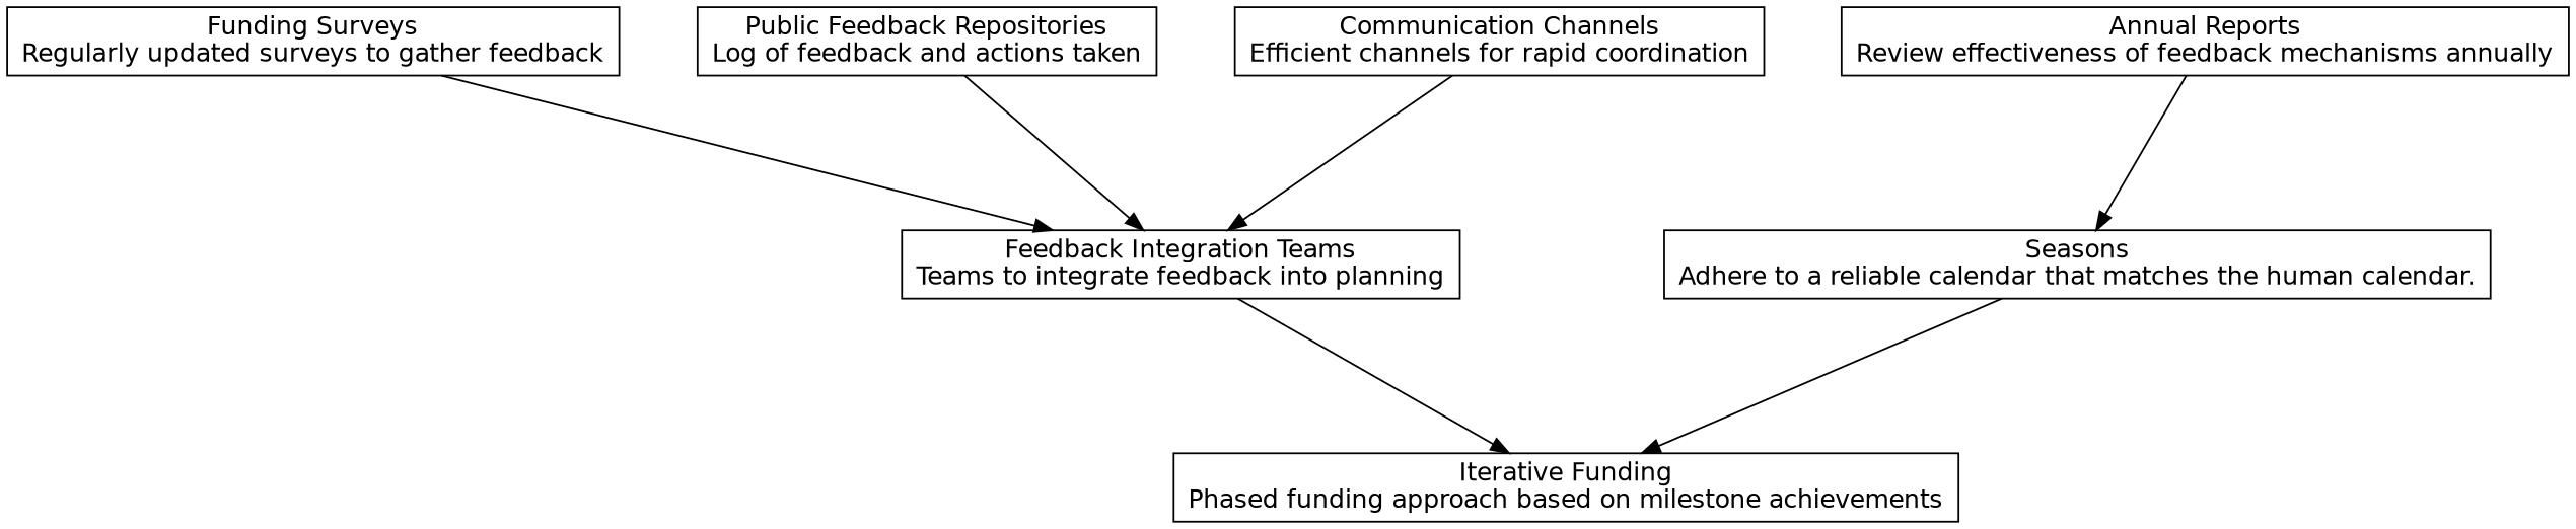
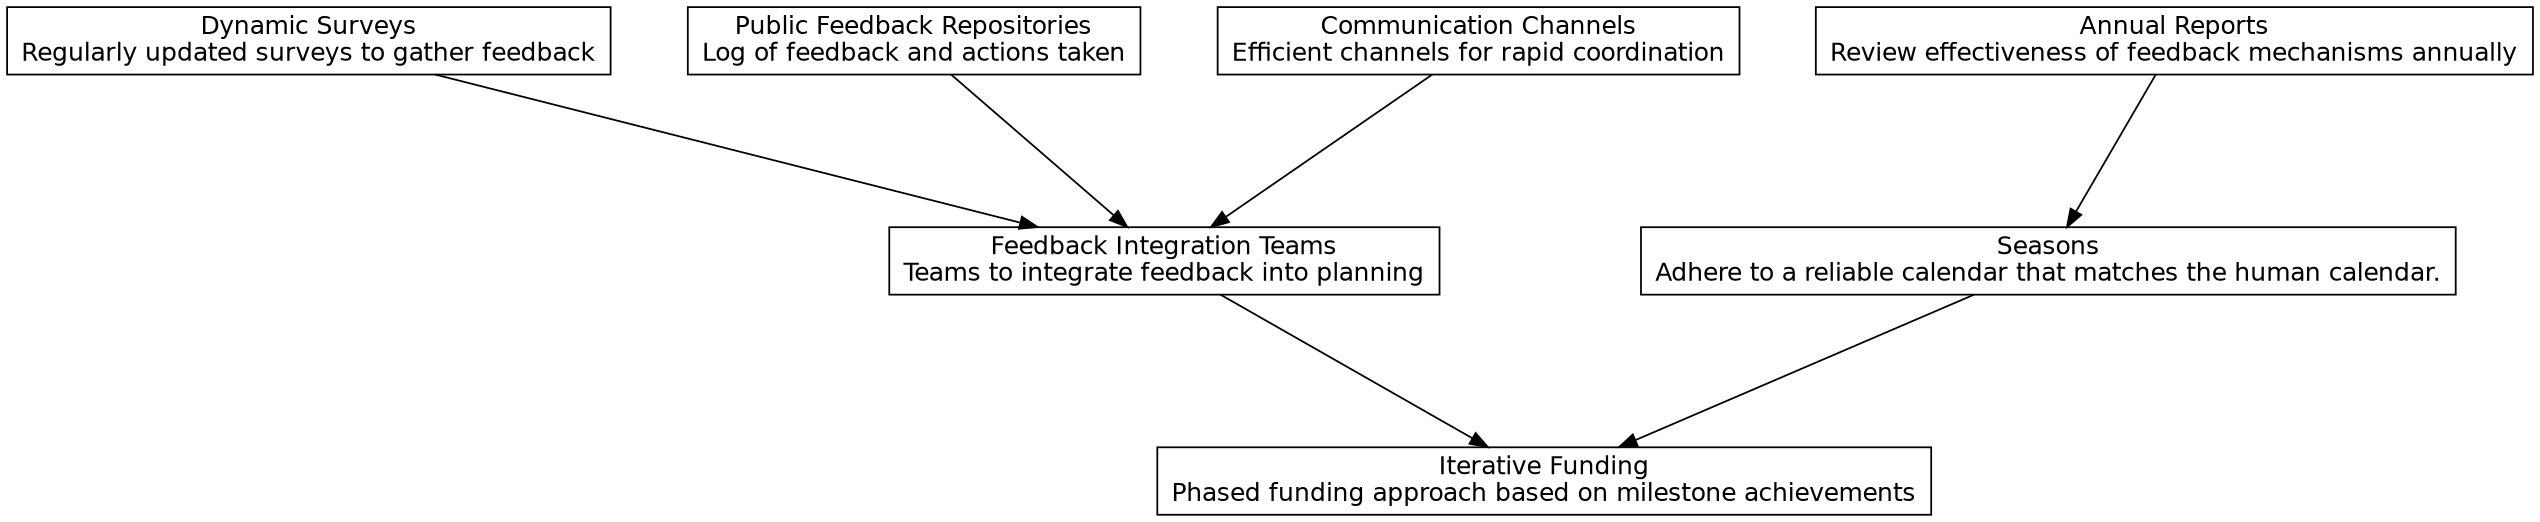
  digraph {
    nodesep=0.6
    rankdir=TB
    ranksep=1.2
    fontname="DejaVu Sans"
    node [shape=box fontname="DejaVu Sans"]
    edge [fontname="DejaVu Sans"]
    n1 [label="Iterative Funding\nPhased funding approach based on milestone achievements"]
    n2 [label="Feedback Integration Teams\nTeams to integrate feedback into planning"]
    n3 [label="Seasons\nAdhere to a reliable calendar that matches the human calendar.\n"]
    n4 [label="Annual Reports\nReview effectiveness of feedback mechanisms annually"]
-   n5 [label="Funding Surveys\nRegularly updated surveys to gather feedback"]
+   n5 [label="Dynamic Surveys\nRegularly updated surveys to gather feedback"]
    n6 [label="Public Feedback Repositories\nLog of feedback and actions taken"]
    n7 [label="Communication Channels\nEfficient channels for rapid coordination"]
    n2 -> n1
    n3 -> n1
    n4 -> n3
    n5 -> n2
    n6 -> n2
    n7 -> n2
  }
